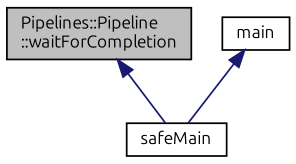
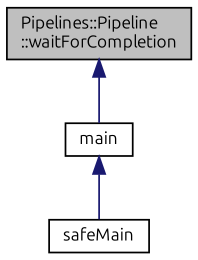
  digraph {
    fontname=Ubuntu
    rankdir=TB
    node [color=black fillcolor=white fontname=Ubuntu fontsize=10 shape=record style=filled]
    edge [color=midnightblue dir=back fontname=Ubuntu fontsize=10 labelfontname=Helvetica labelfontsize=10 style=solid]
    n1 [fillcolor=grey75 fontcolor=black height=0.2 label="Pipelines::Pipeline\l::waitForCompletion" width=0.4]
    n2 [height=0.2 label=safeMain width=0.4]
    n3 [height=0.2 label=main width=0.4]
-   n1 -> n2
+   n1 -> n3
    n3 -> n2
  }
